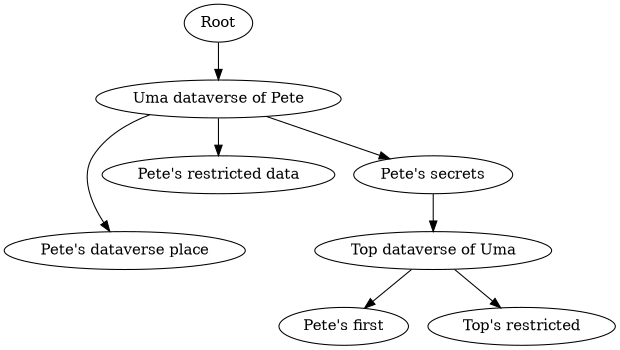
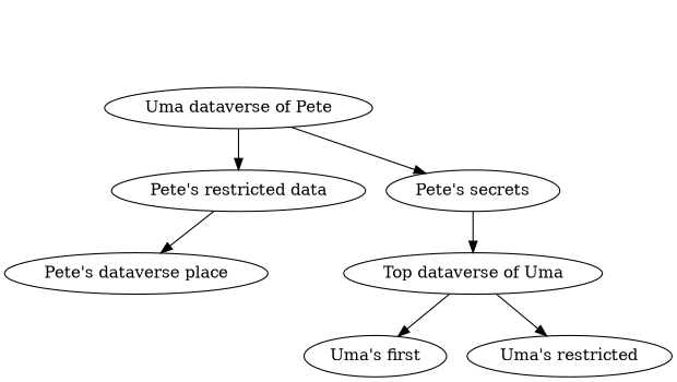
  digraph {
-   n1 [label=Root]
    n2 [label="Uma dataverse of Pete"]
    n3 [label="Pete's dataverse place"]
    n4 [label="Pete's restricted data"]
    n5 [label="Pete's secrets"]
    n6 [label="Top dataverse of Uma"]
-   n7 [label="Pete's first"]
-   n8 [label="Top's restricted"]
-   n1 -> n2
-   n2 -> n3
+   n7 [label="Uma's first"]
+   n8 [label="Uma's restricted"]
+   n4 -> n3
    n2 -> n4
    n2 -> n5
    n5 -> n6
    n6 -> n7
    n6 -> n8
  }
